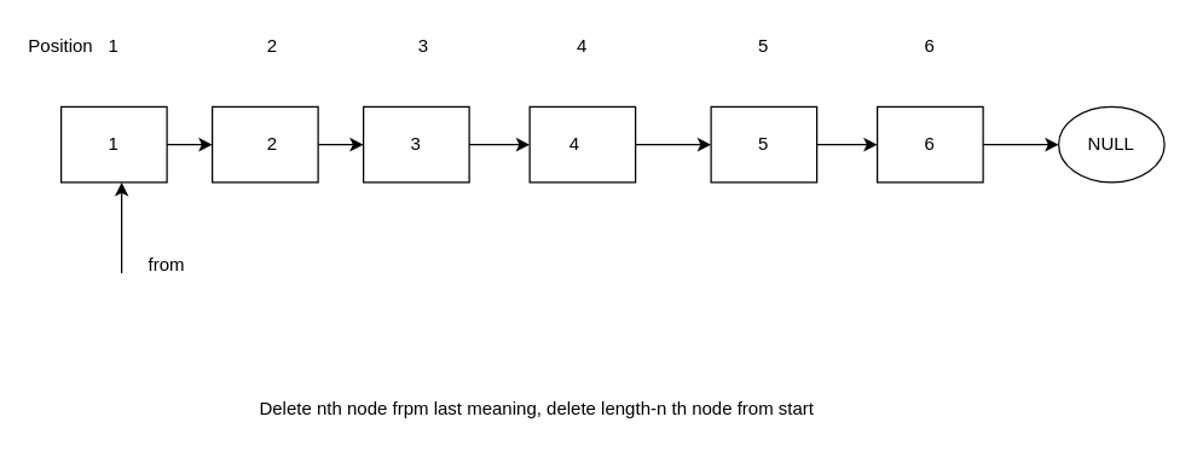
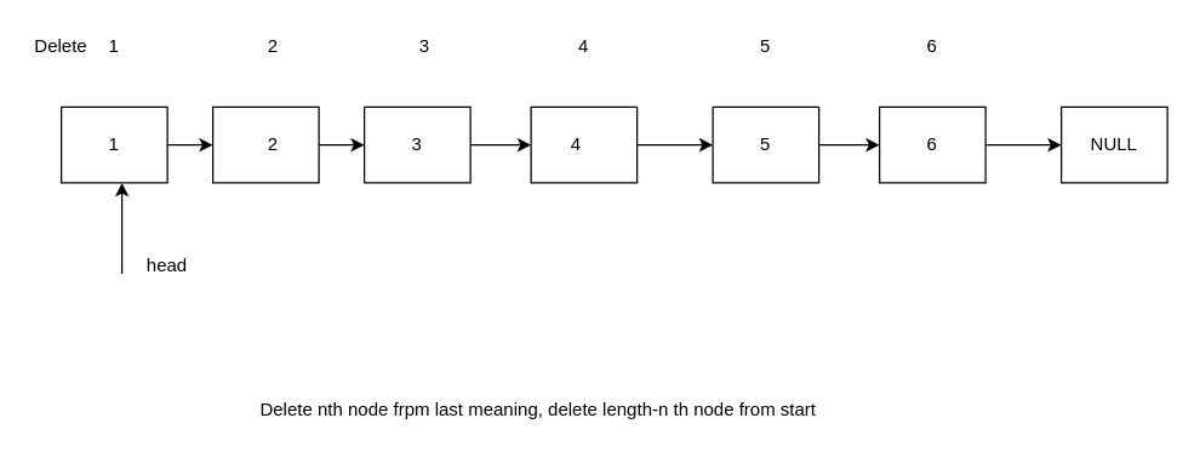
  <mxCell id="0" />
  <mxCell id="1" parent="0" />
  <mxCell id="2" value="" style="rounded=0;whiteSpace=wrap;html=1;" vertex="1" parent="1"><mxGeometry x="40" y="70" width="70" height="50" as="geometry" /></mxCell>
  <mxCell id="3" value="" style="rounded=0;whiteSpace=wrap;html=1;" vertex="1" parent="1"><mxGeometry x="140" y="70" width="70" height="50" as="geometry" /></mxCell>
  <mxCell id="4" value="" style="rounded=0;whiteSpace=wrap;html=1;" vertex="1" parent="1"><mxGeometry x="240" y="70" width="70" height="50" as="geometry" /></mxCell>
  <mxCell id="5" value="" style="rounded=0;whiteSpace=wrap;html=1;" vertex="1" parent="1"><mxGeometry x="350" y="70" width="70" height="50" as="geometry" /></mxCell>
  <mxCell id="6" value="" style="rounded=0;whiteSpace=wrap;html=1;" vertex="1" parent="1"><mxGeometry x="470" y="70" width="70" height="50" as="geometry" /></mxCell>
  <mxCell id="7" value="" style="rounded=0;whiteSpace=wrap;html=1;" vertex="1" parent="1"><mxGeometry x="580" y="70" width="70" height="50" as="geometry" /></mxCell>
  <mxCell id="8" value="" style="endArrow=classic;html=1;exitX=1;exitY=0.5;exitDx=0;exitDy=0;entryX=0;entryY=0.5;entryDx=0;entryDy=0;" edge="1" parent="1" source="2" target="3"><mxGeometry width="50" height="50" relative="1" as="geometry"><mxPoint x="410" y="350" as="sourcePoint" /><mxPoint x="460" y="300" as="targetPoint" /><Array as="points" /></mxGeometry></mxCell>
  <mxCell id="9" value="" style="endArrow=classic;html=1;exitX=1;exitY=0.5;exitDx=0;exitDy=0;entryX=0;entryY=0.5;entryDx=0;entryDy=0;" edge="1" parent="1" source="3" target="4"><mxGeometry width="50" height="50" relative="1" as="geometry"><mxPoint x="410" y="350" as="sourcePoint" /><mxPoint x="460" y="300" as="targetPoint" /></mxGeometry></mxCell>
  <mxCell id="10" value="" style="endArrow=classic;html=1;exitX=1;exitY=0.5;exitDx=0;exitDy=0;entryX=0;entryY=0.5;entryDx=0;entryDy=0;" edge="1" parent="1" source="4" target="5"><mxGeometry width="50" height="50" relative="1" as="geometry"><mxPoint x="220" y="105" as="sourcePoint" /><mxPoint x="250" y="105" as="targetPoint" /></mxGeometry></mxCell>
  <mxCell id="11" value="" style="endArrow=classic;html=1;exitX=1;exitY=0.5;exitDx=0;exitDy=0;entryX=0;entryY=0.5;entryDx=0;entryDy=0;" edge="1" parent="1" source="5" target="6"><mxGeometry width="50" height="50" relative="1" as="geometry"><mxPoint x="230" y="115" as="sourcePoint" /><mxPoint x="260" y="115" as="targetPoint" /></mxGeometry></mxCell>
  <mxCell id="12" value="" style="endArrow=classic;html=1;exitX=1;exitY=0.5;exitDx=0;exitDy=0;entryX=0;entryY=0.5;entryDx=0;entryDy=0;" edge="1" parent="1" source="6" target="7"><mxGeometry width="50" height="50" relative="1" as="geometry"><mxPoint x="240" y="125" as="sourcePoint" /><mxPoint x="270" y="125" as="targetPoint" /></mxGeometry></mxCell>
  <mxCell id="13" value="1" style="text;html=1;strokeColor=none;fillColor=none;align=center;verticalAlign=middle;whiteSpace=wrap;rounded=0;" vertex="1" parent="1"><mxGeometry x="55" y="85" width="40" height="20" as="geometry" /></mxCell>
  <mxCell id="14" value="6" style="text;html=1;strokeColor=none;fillColor=none;align=center;verticalAlign=middle;whiteSpace=wrap;rounded=0;" vertex="1" parent="1"><mxGeometry x="595" y="85" width="40" height="20" as="geometry" /></mxCell>
  <mxCell id="15" value="5" style="text;html=1;strokeColor=none;fillColor=none;align=center;verticalAlign=middle;whiteSpace=wrap;rounded=0;" vertex="1" parent="1"><mxGeometry x="485" y="85" width="40" height="20" as="geometry" /></mxCell>
  <mxCell id="16" value="4" style="text;html=1;strokeColor=none;fillColor=none;align=center;verticalAlign=middle;whiteSpace=wrap;rounded=0;" vertex="1" parent="1"><mxGeometry x="360" y="85" width="40" height="20" as="geometry" /></mxCell>
  <mxCell id="17" value="3" style="text;html=1;strokeColor=none;fillColor=none;align=center;verticalAlign=middle;whiteSpace=wrap;rounded=0;" vertex="1" parent="1"><mxGeometry x="255" y="85" width="40" height="20" as="geometry" /></mxCell>
  <mxCell id="18" value="2" style="text;html=1;strokeColor=none;fillColor=none;align=center;verticalAlign=middle;whiteSpace=wrap;rounded=0;" vertex="1" parent="1"><mxGeometry x="160" y="85" width="40" height="20" as="geometry" /></mxCell>
- <mxCell id="19" value="NULL" style="ellipse;whiteSpace=wrap;html=1;" vertex="1" parent="1"><mxGeometry x="700" y="70" width="70" height="50" as="geometry" /></mxCell>
+ <mxCell id="19" value="NULL" style="rounded=0;whiteSpace=wrap;html=1;" vertex="1" parent="1"><mxGeometry x="700" y="70" width="70" height="50" as="geometry" /></mxCell>
  <mxCell id="20" value="" style="edgeStyle=orthogonalEdgeStyle;rounded=0;orthogonalLoop=1;jettySize=auto;html=1;exitX=1;exitY=0.5;exitDx=0;exitDy=0;" edge="1" parent="1" source="7" target="19"><mxGeometry relative="1" as="geometry"><mxPoint x="660" y="140" as="sourcePoint" /><mxPoint x="650" y="95" as="targetPoint" /></mxGeometry></mxCell>
  <mxCell id="21" value="" style="endArrow=classic;html=1;" edge="1" parent="1"><mxGeometry width="50" height="50" relative="1" as="geometry"><mxPoint x="80" y="180" as="sourcePoint" /><mxPoint x="80" y="120" as="targetPoint" /></mxGeometry></mxCell>
- <mxCell id="22" value="from" style="text;html=1;strokeColor=none;fillColor=none;align=center;verticalAlign=middle;whiteSpace=wrap;rounded=0;" vertex="1" parent="1"><mxGeometry x="90" y="160" width="40" height="30" as="geometry" /></mxCell>
+ <mxCell id="22" value="head" style="text;html=1;strokeColor=none;fillColor=none;align=center;verticalAlign=middle;whiteSpace=wrap;rounded=0;" vertex="1" parent="1"><mxGeometry x="90" y="160" width="40" height="30" as="geometry" /></mxCell>
  <mxCell id="23" value="1" style="text;html=1;strokeColor=none;fillColor=none;align=center;verticalAlign=middle;whiteSpace=wrap;rounded=0;" vertex="1" parent="1"><mxGeometry x="55" y="20" width="40" height="20" as="geometry" /></mxCell>
  <mxCell id="24" value="2" style="text;html=1;strokeColor=none;fillColor=none;align=center;verticalAlign=middle;whiteSpace=wrap;rounded=0;" vertex="1" parent="1"><mxGeometry x="160" y="20" width="40" height="20" as="geometry" /></mxCell>
  <mxCell id="25" value="3" style="text;html=1;strokeColor=none;fillColor=none;align=center;verticalAlign=middle;whiteSpace=wrap;rounded=0;" vertex="1" parent="1"><mxGeometry x="260" y="20" width="40" height="20" as="geometry" /></mxCell>
  <mxCell id="26" value="4" style="text;html=1;strokeColor=none;fillColor=none;align=center;verticalAlign=middle;whiteSpace=wrap;rounded=0;" vertex="1" parent="1"><mxGeometry x="365" y="20" width="40" height="20" as="geometry" /></mxCell>
  <mxCell id="27" value="5" style="text;html=1;strokeColor=none;fillColor=none;align=center;verticalAlign=middle;whiteSpace=wrap;rounded=0;" vertex="1" parent="1"><mxGeometry x="485" y="20" width="40" height="20" as="geometry" /></mxCell>
  <mxCell id="28" value="6" style="text;html=1;strokeColor=none;fillColor=none;align=center;verticalAlign=middle;whiteSpace=wrap;rounded=0;" vertex="1" parent="1"><mxGeometry x="595" y="20" width="40" height="20" as="geometry" /></mxCell>
- <mxCell id="29" value="Position" style="text;html=1;strokeColor=none;fillColor=none;align=center;verticalAlign=middle;whiteSpace=wrap;rounded=0;" vertex="1" parent="1"><mxGeometry y="20" width="40" height="20" as="geometry" x="20" /></mxCell>
+ <mxCell id="29" value="Delete" style="text;html=1;strokeColor=none;fillColor=none;align=center;verticalAlign=middle;whiteSpace=wrap;rounded=0;" vertex="1" parent="1"><mxGeometry y="20" width="40" height="20" as="geometry" x="20" /></mxCell>
  <mxCell id="30" value="Delete nth node frpm last meaning, delete length-n th node from start" style="text;html=1;strokeColor=none;fillColor=none;align=center;verticalAlign=middle;whiteSpace=wrap;rounded=0;" vertex="1" parent="1"><mxGeometry x="40" y="260" width="630" height="20" as="geometry" /></mxCell>
